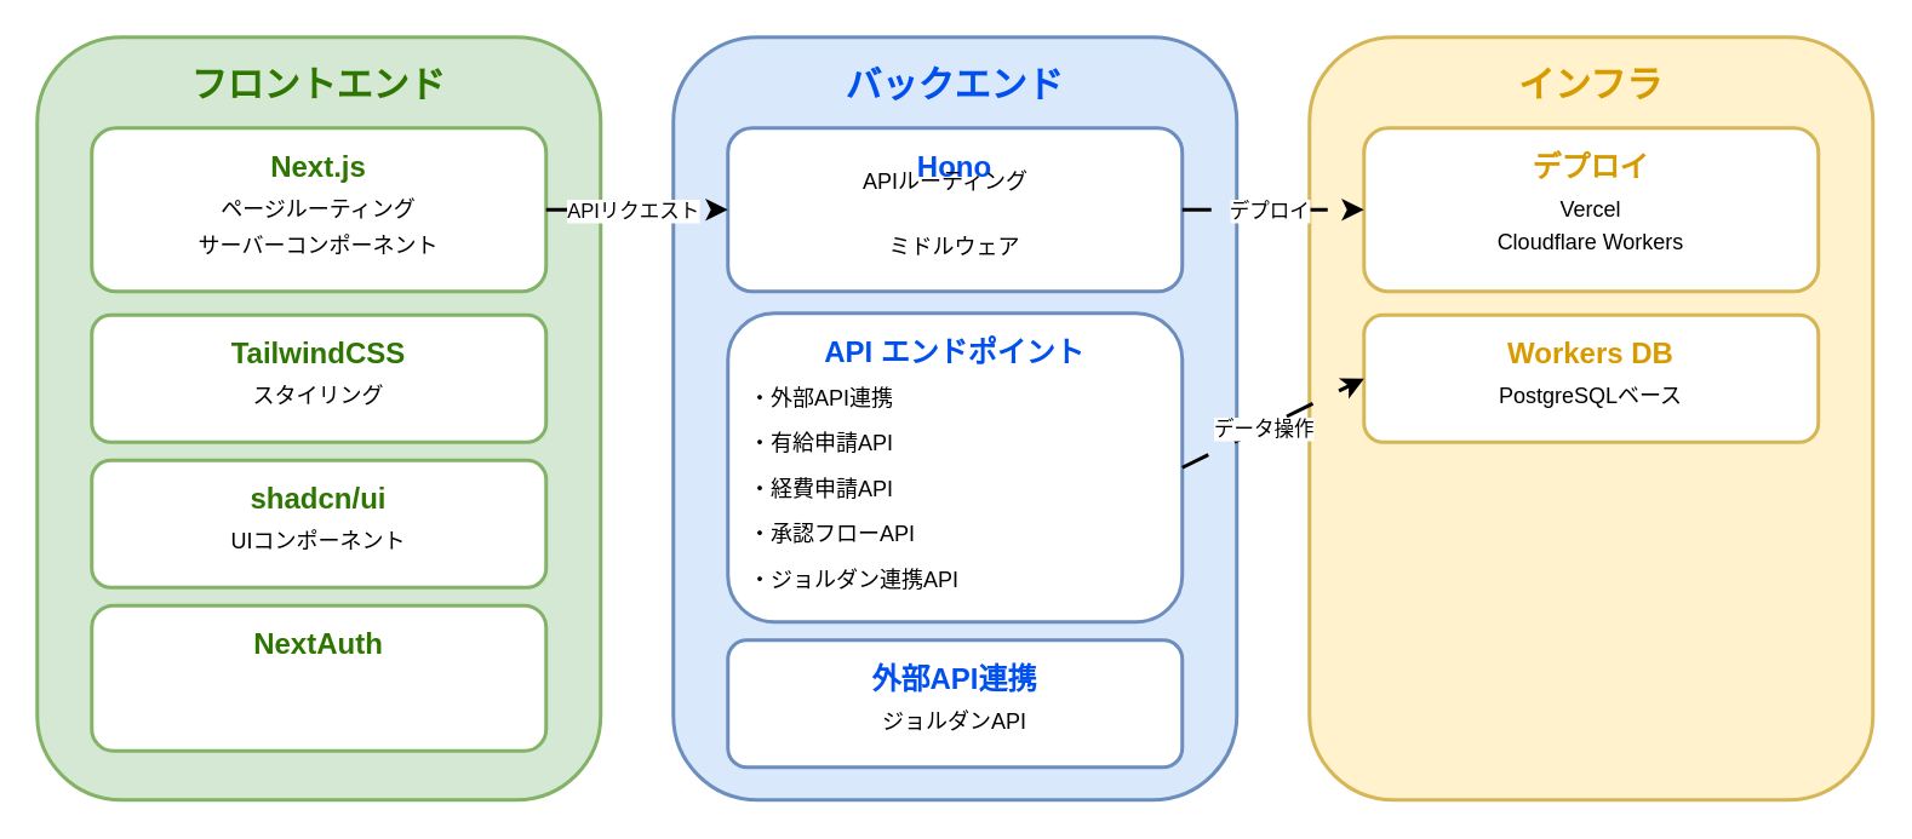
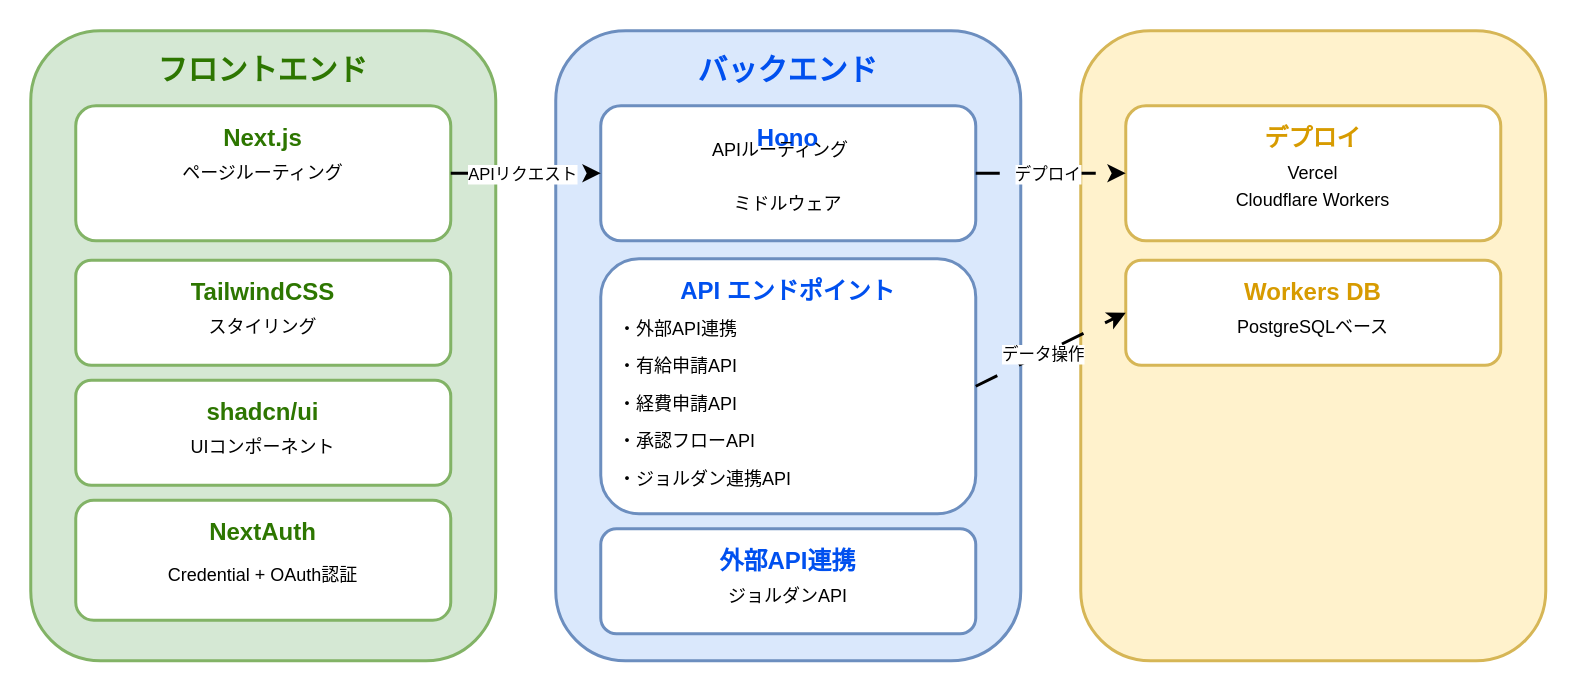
  <mxCell id="0" />
  <mxCell id="1" parent="0" />
  <mxCell id="2" value="" style="rounded=1;whiteSpace=wrap;html=1;fillColor=#d5e8d4;strokeColor=#82b366;strokeWidth=2;" parent="1" vertex="1"><mxGeometry x="20" y="20" width="310" height="420" as="geometry" /></mxCell>
  <mxCell id="3" value="フロントエンド" style="text;html=1;strokeColor=none;fillColor=none;align=center;verticalAlign=middle;whiteSpace=wrap;rounded=0;fontSize=20;fontStyle=1;fontColor=#2D7600;" parent="1" vertex="1"><mxGeometry x="95" y="30" width="160" height="30" as="geometry" /></mxCell>
  <mxCell id="4" value="" style="rounded=1;whiteSpace=wrap;html=1;fillColor=#dae8fc;strokeColor=#6c8ebf;strokeWidth=2;" parent="1" vertex="1"><mxGeometry x="370" y="20" width="310" height="420" as="geometry" /></mxCell>
  <mxCell id="5" value="バックエンド" style="text;html=1;strokeColor=none;fillColor=none;align=center;verticalAlign=middle;whiteSpace=wrap;rounded=0;fontSize=20;fontStyle=1;fontColor=#0050ef;" parent="1" vertex="1"><mxGeometry x="445" y="30" width="160" height="30" as="geometry" /></mxCell>
  <mxCell id="6" value="" style="rounded=1;whiteSpace=wrap;html=1;fillColor=#fff2cc;strokeColor=#d6b656;strokeWidth=2;" parent="1" vertex="1"><mxGeometry x="720" y="20" width="310" height="420" as="geometry" /></mxCell>
- <mxCell id="7" value="インフラ" style="text;html=1;strokeColor=none;fillColor=none;align=center;verticalAlign=middle;whiteSpace=wrap;rounded=0;fontSize=20;fontStyle=1;fontColor=#D79B00;" parent="1" vertex="1"><mxGeometry x="795" y="30" width="160" height="30" as="geometry" /></mxCell>
  <mxCell id="8" value="Next.js" style="rounded=1;whiteSpace=wrap;html=1;fillColor=#ffffff;strokeColor=#82b366;strokeWidth=2;fontSize=16;fontStyle=1;verticalAlign=top;spacingTop=5;fontColor=#2D7600;" parent="1" vertex="1"><mxGeometry x="50" y="70" width="250" height="90" as="geometry" /></mxCell>
  <mxCell id="9" value="ページルーティング" style="text;html=1;strokeColor=none;fillColor=none;align=center;verticalAlign=middle;whiteSpace=wrap;rounded=0;" parent="1" vertex="1"><mxGeometry x="95" y="105" width="160" height="20" as="geometry" /></mxCell>
- <mxCell id="10" value="サーバーコンポーネント" style="text;html=1;strokeColor=none;fillColor=none;align=center;verticalAlign=middle;whiteSpace=wrap;rounded=0;" parent="1" vertex="1"><mxGeometry x="95" y="125" width="160" height="20" as="geometry" /></mxCell>
  <mxCell id="11" value="TailwindCSS" style="rounded=1;whiteSpace=wrap;html=1;fillColor=#ffffff;strokeColor=#82b366;strokeWidth=2;fontSize=16;fontStyle=1;verticalAlign=top;spacingTop=5;fontColor=#2D7600;" parent="1" vertex="1"><mxGeometry x="50" y="173" width="250" height="70" as="geometry" /></mxCell>
  <mxCell id="12" value="スタイリング" style="text;html=1;strokeColor=none;fillColor=none;align=center;verticalAlign=middle;whiteSpace=wrap;rounded=0;" parent="1" vertex="1"><mxGeometry x="95" y="208" width="160" height="20" as="geometry" /></mxCell>
  <mxCell id="13" value="shadcn/ui" style="rounded=1;whiteSpace=wrap;html=1;fillColor=#ffffff;strokeColor=#82b366;strokeWidth=2;fontSize=16;fontStyle=1;verticalAlign=top;spacingTop=5;fontColor=#2D7600;" parent="1" vertex="1"><mxGeometry x="50" y="253" width="250" height="70" as="geometry" /></mxCell>
  <mxCell id="14" value="UIコンポーネント" style="text;html=1;strokeColor=none;fillColor=none;align=center;verticalAlign=middle;whiteSpace=wrap;rounded=0;" parent="1" vertex="1"><mxGeometry x="95" y="288" width="160" height="20" as="geometry" /></mxCell>
  <mxCell id="15" value="NextAuth" style="rounded=1;whiteSpace=wrap;html=1;fillColor=#ffffff;strokeColor=#82b366;strokeWidth=2;fontSize=16;fontStyle=1;verticalAlign=top;spacingTop=5;fontColor=#2D7600;" parent="1" vertex="1"><mxGeometry x="50" y="333" width="250" height="80" as="geometry" /></mxCell>
+ <mxCell id="16" value="Credential + OAuth認証" style="text;html=1;strokeColor=none;fillColor=none;align=center;verticalAlign=middle;whiteSpace=wrap;rounded=0;" parent="1" vertex="1"><mxGeometry x="95" y="373" width="160" height="20" as="geometry" /></mxCell>
  <mxCell id="17" value="Hono" style="rounded=1;whiteSpace=wrap;html=1;fillColor=#ffffff;strokeColor=#6c8ebf;strokeWidth=2;fontSize=16;fontStyle=1;verticalAlign=top;spacingTop=5;fontColor=#0050ef;" parent="1" vertex="1"><mxGeometry x="400" y="70" width="250" height="90" as="geometry" /></mxCell>
  <mxCell id="18" value="APIルーティング" style="text;html=1;strokeColor=none;fillColor=none;align=center;verticalAlign=middle;whiteSpace=wrap;rounded=0;" parent="1" vertex="1"><mxGeometry x="440" y="90" width="160" height="20" as="geometry" /></mxCell>
  <mxCell id="19" value="ミドルウェア" style="text;html=1;strokeColor=none;fillColor=none;align=center;verticalAlign=middle;whiteSpace=wrap;rounded=0;" parent="1" vertex="1"><mxGeometry x="445" y="126" width="160" height="20" as="geometry" /></mxCell>
  <mxCell id="20" value="API エンドポイント" style="rounded=1;whiteSpace=wrap;html=1;fillColor=#ffffff;strokeColor=#6c8ebf;strokeWidth=2;fontSize=16;fontStyle=1;verticalAlign=top;spacingTop=5;fontColor=#0050ef;align=center;" parent="1" vertex="1"><mxGeometry x="400" y="172" width="250" height="170" as="geometry" /></mxCell>
  <mxCell id="21" value="・外部API連携" style="text;html=1;strokeColor=none;fillColor=none;align=left;verticalAlign=middle;whiteSpace=wrap;rounded=0;" parent="1" vertex="1"><mxGeometry x="410" y="209" width="230" height="20" as="geometry" /></mxCell>
  <mxCell id="22" value="・有給申請API" style="text;html=1;strokeColor=none;fillColor=none;align=left;verticalAlign=middle;whiteSpace=wrap;rounded=0;" parent="1" vertex="1"><mxGeometry x="410" y="234" width="230" height="20" as="geometry" /></mxCell>
  <mxCell id="23" value="・経費申請API" style="text;html=1;strokeColor=none;fillColor=none;align=left;verticalAlign=middle;whiteSpace=wrap;rounded=0;" parent="1" vertex="1"><mxGeometry x="410" y="259" width="230" height="20" as="geometry" /></mxCell>
  <mxCell id="24" value="・承認フローAPI" style="text;html=1;strokeColor=none;fillColor=none;align=left;verticalAlign=middle;whiteSpace=wrap;rounded=0;" parent="1" vertex="1"><mxGeometry x="410" y="284" width="230" height="20" as="geometry" /></mxCell>
  <mxCell id="25" value="・ジョルダン連携API" style="text;html=1;strokeColor=none;fillColor=none;align=left;verticalAlign=middle;whiteSpace=wrap;rounded=0;" parent="1" vertex="1"><mxGeometry x="410" y="309" width="230" height="20" as="geometry" /></mxCell>
  <mxCell id="26" value="外部API連携" style="rounded=1;whiteSpace=wrap;html=1;fillColor=#ffffff;strokeColor=#6c8ebf;strokeWidth=2;fontSize=16;fontStyle=1;verticalAlign=top;spacingTop=5;fontColor=#0050ef;" parent="1" vertex="1"><mxGeometry x="400" y="352" width="250" height="70" as="geometry" /></mxCell>
  <mxCell id="27" value="ジョルダンAPI" style="text;html=1;strokeColor=none;fillColor=none;align=center;verticalAlign=middle;whiteSpace=wrap;rounded=0;" parent="1" vertex="1"><mxGeometry x="445" y="387" width="160" height="20" as="geometry" /></mxCell>
  <mxCell id="28" value="デプロイ" style="rounded=1;whiteSpace=wrap;html=1;fillColor=#ffffff;strokeColor=#d6b656;strokeWidth=2;fontSize=16;fontStyle=1;verticalAlign=top;spacingTop=5;fontColor=#D79B00;" parent="1" vertex="1"><mxGeometry x="750" y="70" width="250" height="90" as="geometry" /></mxCell>
  <mxCell id="29" value="Vercel" style="text;html=1;strokeColor=none;fillColor=none;align=center;verticalAlign=middle;whiteSpace=wrap;rounded=0;" parent="1" vertex="1"><mxGeometry x="795" y="105" width="160" height="20" as="geometry" /></mxCell>
  <mxCell id="30" value="Cloudflare Workers" style="text;html=1;strokeColor=none;fillColor=none;align=center;verticalAlign=middle;whiteSpace=wrap;rounded=0;" parent="1" vertex="1"><mxGeometry x="795" y="123" width="160" height="20" as="geometry" /></mxCell>
  <mxCell id="31" value="Workers DB" style="rounded=1;whiteSpace=wrap;html=1;fillColor=#ffffff;strokeColor=#d6b656;strokeWidth=2;fontSize=16;fontStyle=1;verticalAlign=top;spacingTop=5;fontColor=#D79B00;" parent="1" vertex="1"><mxGeometry x="750" y="173" width="250" height="70" as="geometry" /></mxCell>
  <mxCell id="32" value="PostgreSQLベース" style="text;html=1;strokeColor=none;fillColor=none;align=center;verticalAlign=middle;whiteSpace=wrap;rounded=0;" parent="1" vertex="1"><mxGeometry x="795" y="208" width="160" height="20" as="geometry" /></mxCell>
  <mxCell id="33" value="" style="endArrow=classic;html=1;rounded=0;entryX=0;entryY=0.5;entryDx=0;entryDy=0;exitX=1;exitY=0.5;exitDx=0;exitDy=0;dashed=1;dashPattern=8 8;strokeWidth=2;" parent="1" source="8" target="17" edge="1"><mxGeometry width="50" height="50" relative="1" as="geometry"><mxPoint x="310" y="110" as="sourcePoint" /><mxPoint x="390" y="110" as="targetPoint" /></mxGeometry></mxCell>
  <mxCell id="34" value="APIリクエスト" style="edgeLabel;html=1;align=center;verticalAlign=middle;resizable=0;points=[];" parent="33" vertex="1" connectable="0"><mxGeometry x="-0.061" y="-1" relative="1" as="geometry"><mxPoint y="-1" as="offset" /></mxGeometry></mxCell>
  <mxCell id="35" value="" style="endArrow=classic;html=1;rounded=0;entryX=0;entryY=0.5;entryDx=0;entryDy=0;exitX=1;exitY=0.5;exitDx=0;exitDy=0;dashed=1;dashPattern=8 8;strokeWidth=2;" parent="1" source="17" target="28" edge="1"><mxGeometry width="50" height="50" relative="1" as="geometry"><mxPoint x="660" y="110" as="sourcePoint" /><mxPoint x="740" y="110" as="targetPoint" /></mxGeometry></mxCell>
  <mxCell id="36" value="デプロイ" style="edgeLabel;html=1;align=center;verticalAlign=middle;resizable=0;points=[];" parent="35" vertex="1" connectable="0"><mxGeometry x="-0.061" y="-1" relative="1" as="geometry"><mxPoint y="-1" as="offset" /></mxGeometry></mxCell>
  <mxCell id="37" value="" style="endArrow=classic;html=1;rounded=0;entryX=0;entryY=0.5;entryDx=0;entryDy=0;exitX=1;exitY=0.5;exitDx=0;exitDy=0;dashed=1;dashPattern=8 8;strokeWidth=2;" parent="1" source="20" target="31" edge="1"><mxGeometry width="50" height="50" relative="1" as="geometry"><mxPoint x="660" y="260" as="sourcePoint" /><mxPoint x="740" y="260" as="targetPoint" /></mxGeometry></mxCell>
  <mxCell id="38" value="データ操作" style="edgeLabel;html=1;align=center;verticalAlign=middle;resizable=0;points=[];" parent="37" vertex="1" connectable="0"><mxGeometry x="-0.121" y="-1" relative="1" as="geometry"><mxPoint y="-1" as="offset" /></mxGeometry></mxCell>
